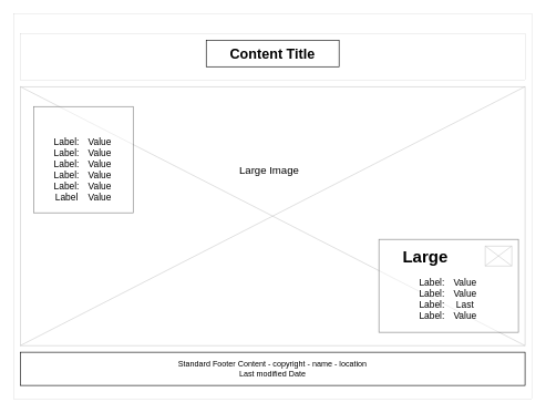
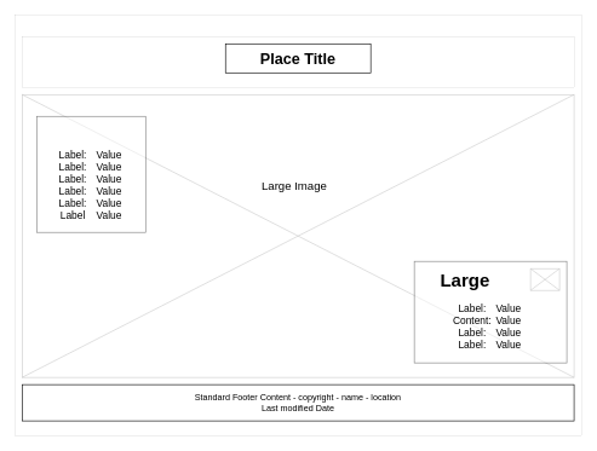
  <mxCell id="0" />
  <mxCell id="1" parent="0" />
  <mxCell id="2" value="" style="rounded=0;whiteSpace=wrap;html=1;strokeWidth=0;" parent="1" vertex="1"><mxGeometry x="20" y="20" width="780" height="580" as="geometry" /></mxCell>
  <mxCell id="3" value="" style="verticalLabelPosition=bottom;verticalAlign=top;strokeWidth=1;shape=mxgraph.mockup.graphics.iconGrid;strokeColor=#CCCCCC;gridSize=1,1;" parent="1" vertex="1"><mxGeometry x="30" y="130" width="760" height="390" as="geometry" /></mxCell>
  <mxCell id="4" value="" style="rounded=0;whiteSpace=wrap;html=1;strokeWidth=1;" parent="1" vertex="1"><mxGeometry x="30" y="530" width="760" height="50" as="geometry" /></mxCell>
  <mxCell id="5" value="Standard Footer Content - copyright - name - location&lt;div&gt;Last modified Date&lt;/div&gt;" style="text;html=1;align=center;verticalAlign=middle;whiteSpace=wrap;rounded=0;" parent="1" vertex="1"><mxGeometry x="70" y="540" width="680" height="30" as="geometry" /></mxCell>
  <mxCell id="6" value="" style="rounded=0;whiteSpace=wrap;html=1;strokeWidth=1;opacity=50;" parent="1" vertex="1"><mxGeometry x="570" y="360" width="210" height="140" as="geometry" /></mxCell>
  <mxCell id="7" value="" style="verticalLabelPosition=bottom;verticalAlign=top;strokeWidth=1;shape=mxgraph.mockup.graphics.iconGrid;strokeColor=#CCCCCC;gridSize=1,1;" parent="1" vertex="1"><mxGeometry x="730" y="370" width="40" height="30" as="geometry" /></mxCell>
  <mxCell id="8" value="&lt;b&gt;&lt;font style=&quot;font-size: 25px;&quot;&gt;Large&lt;/font&gt;&lt;/b&gt;" style="text;html=1;align=center;verticalAlign=middle;whiteSpace=wrap;rounded=0;" parent="1" vertex="1"><mxGeometry x="580" y="370" width="120" height="30" as="geometry" /></mxCell>
- <mxCell id="9" value="&lt;font style=&quot;font-size: 14px;&quot;&gt;Label:&lt;/font&gt;&lt;div&gt;&lt;font style=&quot;font-size: 14px;&quot;&gt;Label:&lt;/font&gt;&lt;/div&gt;&lt;div&gt;&lt;font style=&quot;font-size: 14px;&quot;&gt;Label:&lt;/font&gt;&lt;/div&gt;&lt;div&gt;&lt;font style=&quot;font-size: 14px;&quot;&gt;Label:&lt;/font&gt;&lt;/div&gt;" style="text;html=1;align=center;verticalAlign=middle;whiteSpace=wrap;rounded=0;" parent="1" vertex="1"><mxGeometry x="620" y="410" width="60" height="80" as="geometry" /></mxCell>
- <mxCell id="10" value="&lt;span style=&quot;font-size: 14px;&quot;&gt;Value&lt;/span&gt;&lt;div&gt;&lt;span style=&quot;font-size: 14px;&quot;&gt;Value&lt;/span&gt;&lt;/div&gt;&lt;div&gt;&lt;span style=&quot;font-size: 14px;&quot;&gt;Last&lt;/span&gt;&lt;/div&gt;&lt;div&gt;&lt;span style=&quot;font-size: 14px;&quot;&gt;Value&lt;/span&gt;&lt;/div&gt;" style="text;html=1;align=center;verticalAlign=middle;whiteSpace=wrap;rounded=0;" parent="1" vertex="1"><mxGeometry x="670" y="410" width="60" height="80" as="geometry" /></mxCell>
+ <mxCell id="9" value="&lt;font style=&quot;font-size: 14px;&quot;&gt;Label:&lt;/font&gt;&lt;div&gt;&lt;font style=&quot;font-size: 14px;&quot;&gt;Content:&lt;/font&gt;&lt;/div&gt;&lt;div&gt;&lt;font style=&quot;font-size: 14px;&quot;&gt;Label:&lt;/font&gt;&lt;/div&gt;&lt;div&gt;&lt;font style=&quot;font-size: 14px;&quot;&gt;Label:&lt;/font&gt;&lt;/div&gt;" style="text;html=1;align=center;verticalAlign=middle;whiteSpace=wrap;rounded=0;" parent="1" vertex="1"><mxGeometry x="620" y="410" width="60" height="80" as="geometry" /></mxCell>
+ <mxCell id="10" value="&lt;span style=&quot;font-size: 14px;&quot;&gt;Value&lt;/span&gt;&lt;div&gt;&lt;span style=&quot;font-size: 14px;&quot;&gt;Value&lt;/span&gt;&lt;/div&gt;&lt;div&gt;&lt;span style=&quot;font-size: 14px;&quot;&gt;Value&lt;/span&gt;&lt;/div&gt;&lt;div&gt;&lt;span style=&quot;font-size: 14px;&quot;&gt;Value&lt;/span&gt;&lt;/div&gt;" style="text;html=1;align=center;verticalAlign=middle;whiteSpace=wrap;rounded=0;" parent="1" vertex="1"><mxGeometry x="670" y="410" width="60" height="80" as="geometry" /></mxCell>
  <mxCell id="11" value="" style="rounded=0;whiteSpace=wrap;html=1;strokeWidth=1;opacity=50;" parent="1" vertex="1"><mxGeometry x="50" y="160" width="150" height="160" as="geometry" /></mxCell>
  <mxCell id="12" value="&lt;span style=&quot;font-size: 14px;&quot;&gt;Value&lt;/span&gt;&lt;div&gt;&lt;span style=&quot;font-size: 14px;&quot;&gt;Value&lt;/span&gt;&lt;/div&gt;&lt;div&gt;&lt;span style=&quot;font-size: 14px;&quot;&gt;Value&lt;/span&gt;&lt;/div&gt;&lt;div&gt;&lt;span style=&quot;font-size: 14px;&quot;&gt;Value&lt;/span&gt;&lt;/div&gt;&lt;div&gt;&lt;span style=&quot;font-size: 14px;&quot;&gt;Value&lt;/span&gt;&lt;/div&gt;&lt;div&gt;&lt;span style=&quot;font-size: 14px;&quot;&gt;Value&lt;/span&gt;&lt;/div&gt;" style="text;html=1;align=center;verticalAlign=middle;whiteSpace=wrap;rounded=0;" parent="1" vertex="1"><mxGeometry x="120" y="200" width="60" height="110" as="geometry" /></mxCell>
  <mxCell id="13" value="&lt;font style=&quot;font-size: 14px;&quot;&gt;Label:&lt;/font&gt;&lt;div&gt;&lt;font style=&quot;font-size: 14px;&quot;&gt;Label:&lt;/font&gt;&lt;/div&gt;&lt;div&gt;&lt;font style=&quot;font-size: 14px;&quot;&gt;Label:&lt;/font&gt;&lt;/div&gt;&lt;div&gt;&lt;font style=&quot;font-size: 14px;&quot;&gt;Label:&lt;/font&gt;&lt;/div&gt;&lt;div&gt;&lt;font style=&quot;font-size: 14px;&quot;&gt;Label:&lt;/font&gt;&lt;/div&gt;&lt;div&gt;&lt;font style=&quot;font-size: 14px;&quot;&gt;Label&lt;/font&gt;&lt;/div&gt;" style="text;html=1;align=center;verticalAlign=middle;whiteSpace=wrap;rounded=0;" parent="1" vertex="1"><mxGeometry x="70" y="205" width="60" height="100" as="geometry" /></mxCell>
  <mxCell id="14" value="&lt;font style=&quot;font-size: 16px;&quot;&gt;Large Image&lt;/font&gt;" style="text;html=1;align=center;verticalAlign=middle;whiteSpace=wrap;rounded=0;" parent="1" vertex="1"><mxGeometry x="320" y="240" width="170" height="30" as="geometry" /></mxCell>
  <mxCell id="15" value="" style="rounded=0;whiteSpace=wrap;html=1;strokeWidth=0;" vertex="1" parent="1"><mxGeometry x="30" y="50" width="760" height="70" as="geometry" /></mxCell>
  <mxCell id="16" value="" style="rounded=0;whiteSpace=wrap;html=1;strokeWidth=1;" vertex="1" parent="1"><mxGeometry x="310" y="60" width="200" height="40" as="geometry" /></mxCell>
- <mxCell id="17" value="&lt;b&gt;&lt;font style=&quot;font-size: 21px;&quot;&gt;Content Title&lt;/font&gt;&lt;/b&gt;" style="text;html=1;align=center;verticalAlign=middle;whiteSpace=wrap;rounded=0;" vertex="1" parent="1"><mxGeometry x="320" y="65" width="180" height="30" as="geometry" /></mxCell>
+ <mxCell id="17" value="&lt;b&gt;&lt;font style=&quot;font-size: 21px;&quot;&gt;Place Title&lt;/font&gt;&lt;/b&gt;" style="text;html=1;align=center;verticalAlign=middle;whiteSpace=wrap;rounded=0;" vertex="1" parent="1"><mxGeometry x="320" y="65" width="180" height="30" as="geometry" /></mxCell>
